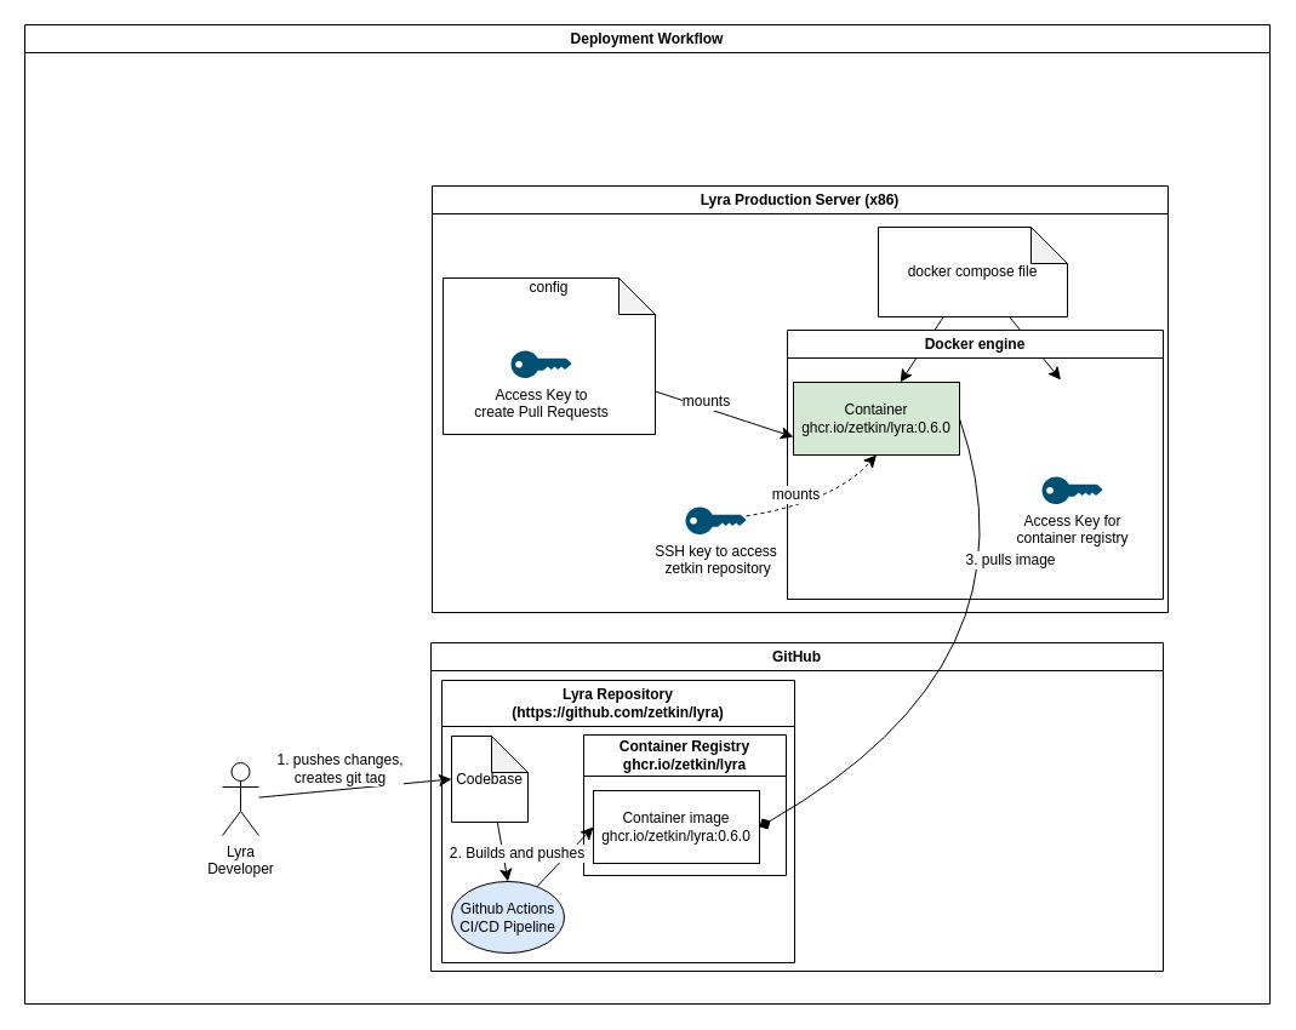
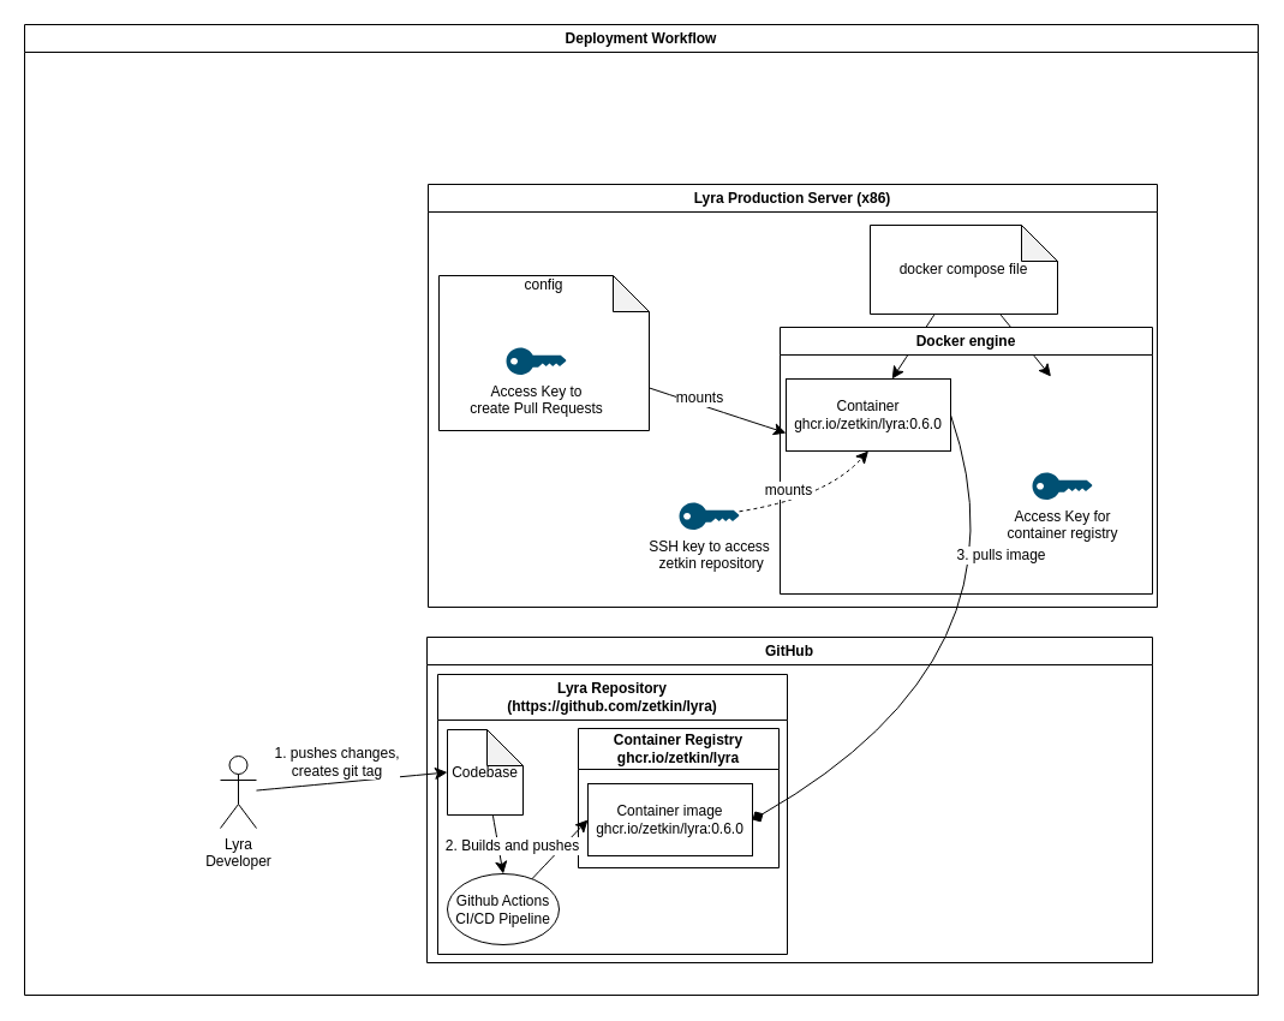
  <mxCell id="0" />
  <mxCell id="1" parent="0" />
  <mxCell id="2" value="Lyra&lt;br&gt;Developer" style="shape=umlActor;verticalLabelPosition=bottom;verticalAlign=top;html=1;outlineConnect=0;" parent="1" vertex="1"><mxGeometry x="183" y="629" width="30" height="60" as="geometry" /></mxCell>
  <mxCell id="3" value="GitHub" style="swimlane;whiteSpace=wrap;html=1;" parent="1" vertex="1"><mxGeometry x="355" y="530" width="604" height="271" as="geometry" /></mxCell>
  <mxCell id="4" value="&lt;div&gt;Lyra Repository&lt;/div&gt;&lt;div&gt;(https://github.com/zetkin/lyra)&lt;/div&gt;" style="swimlane;whiteSpace=wrap;html=1;startSize=38;" parent="3" vertex="1"><mxGeometry x="9" y="31" width="291" height="233" as="geometry" /></mxCell>
  <mxCell id="5" style="edgeStyle=none;curved=1;rounded=0;orthogonalLoop=1;jettySize=auto;html=1;entryX=0.5;entryY=0;entryDx=0;entryDy=0;fontSize=12;startSize=8;endSize=8;" parent="4" source="6" target="11" edge="1"><mxGeometry relative="1" as="geometry" /></mxCell>
  <mxCell id="6" value="Codebase" style="shape=note;whiteSpace=wrap;html=1;backgroundOutline=1;darkOpacity=0.05;" parent="4" vertex="1"><mxGeometry x="8" y="46" width="63" height="71" as="geometry" /></mxCell>
  <mxCell id="7" value="Container Registry&lt;br&gt;ghcr.io/zetkin/lyra" style="swimlane;whiteSpace=wrap;html=1;startSize=34;" parent="4" vertex="1"><mxGeometry x="117" y="45" width="167" height="116" as="geometry" /></mxCell>
  <mxCell id="8" value="Container image&lt;br&gt;ghcr.io/zetkin/lyra:0.6.0" style="rounded=0;whiteSpace=wrap;html=1;" parent="7" vertex="1"><mxGeometry x="8" y="46" width="137" height="60" as="geometry" /></mxCell>
  <mxCell id="9" style="edgeStyle=none;curved=1;rounded=0;orthogonalLoop=1;jettySize=auto;html=1;entryX=0;entryY=0.5;entryDx=0;entryDy=0;fontSize=12;startSize=8;endSize=8;" parent="4" source="11" target="8" edge="1"><mxGeometry relative="1" as="geometry" /></mxCell>
  <mxCell id="10" value="2. Builds and pushes" style="edgeLabel;html=1;align=center;verticalAlign=middle;resizable=0;points=[];fontSize=12;" parent="9" vertex="1" connectable="0"><mxGeometry x="-0.334" y="2" relative="1" as="geometry"><mxPoint x="-31" y="-10" as="offset" /></mxGeometry></mxCell>
- <mxCell id="11" value="Github Actions&lt;br&gt;CI/CD Pipeline" style="ellipse;whiteSpace=wrap;html=1;fillColor=#dae8fc;" parent="4" vertex="1"><mxGeometry x="8" y="166" width="93" height="59" as="geometry" /></mxCell>
+ <mxCell id="11" value="Github Actions&lt;br&gt;CI/CD Pipeline" style="ellipse;whiteSpace=wrap;html=1;" parent="4" vertex="1"><mxGeometry x="8" y="166" width="93" height="59" as="geometry" /></mxCell>
  <mxCell id="12" style="edgeStyle=none;curved=1;rounded=0;orthogonalLoop=1;jettySize=auto;html=1;entryX=1;entryY=0.5;entryDx=0;entryDy=0;fontSize=12;startSize=8;endSize=8;" parent="4" source="11" target="11" edge="1"><mxGeometry relative="1" as="geometry" /></mxCell>
  <mxCell id="13" style="edgeStyle=none;curved=1;rounded=0;orthogonalLoop=1;jettySize=auto;html=1;entryX=0;entryY=0.5;entryDx=0;entryDy=0;entryPerimeter=0;fontSize=12;startSize=8;endSize=8;" parent="1" source="2" target="6" edge="1"><mxGeometry relative="1" as="geometry" /></mxCell>
  <mxCell id="14" value="1. pushes changes,&lt;br&gt;creates git tag" style="edgeLabel;html=1;align=center;verticalAlign=middle;resizable=0;points=[];fontSize=12;" parent="13" vertex="1" connectable="0"><mxGeometry x="-0.361" y="3" relative="1" as="geometry"><mxPoint x="16" y="-16" as="offset" /></mxGeometry></mxCell>
  <mxCell id="15" value="Lyra Production Server (x86)" style="swimlane;whiteSpace=wrap;html=1;" parent="1" vertex="1"><mxGeometry x="356" y="153" width="607" height="352" as="geometry" /></mxCell>
  <mxCell id="16" style="edgeStyle=none;curved=1;rounded=0;orthogonalLoop=1;jettySize=auto;html=1;entryX=0;entryY=0.75;entryDx=0;entryDy=0;fontSize=12;startSize=8;endSize=8;" parent="15" source="18" target="24" edge="1"><mxGeometry relative="1" as="geometry"><Array as="points"><mxPoint x="255" y="193" /></Array></mxGeometry></mxCell>
  <mxCell id="17" value="mounts" style="edgeLabel;html=1;align=center;verticalAlign=middle;resizable=0;points=[];fontSize=12;" parent="16" vertex="1" connectable="0"><mxGeometry x="-0.298" y="5" relative="1" as="geometry"><mxPoint as="offset" /></mxGeometry></mxCell>
  <mxCell id="18" value="config&lt;br&gt;&lt;br&gt;&lt;br&gt;&lt;br&gt;&lt;br&gt;&lt;br&gt;&lt;br&gt;&lt;br&gt;&lt;div&gt;&lt;br/&gt;&lt;/div&gt;" style="shape=note;whiteSpace=wrap;html=1;backgroundOutline=1;darkOpacity=0.05;" parent="15" vertex="1"><mxGeometry x="9" y="76" width="175" height="129" as="geometry" /></mxCell>
  <mxCell id="19" value="Access Key to &lt;br&gt;create Pull Requests" style="points=[[0,0.5,0],[0.24,0,0],[0.5,0.28,0],[0.995,0.475,0],[0.5,0.72,0],[0.24,1,0]];verticalLabelPosition=bottom;sketch=0;html=1;verticalAlign=top;aspect=fixed;align=center;pointerEvents=1;shape=mxgraph.cisco19.key;fillColor=#005073;strokeColor=none;" parent="15" vertex="1"><mxGeometry x="65" y="136" width="50" height="22.5" as="geometry" /></mxCell>
  <mxCell id="20" style="edgeStyle=none;curved=1;rounded=0;orthogonalLoop=1;jettySize=auto;html=1;fontSize=12;startSize=8;endSize=8;" parent="15" source="22" target="24" edge="1"><mxGeometry relative="1" as="geometry" /></mxCell>
  <mxCell id="21" style="edgeStyle=none;curved=1;rounded=0;orthogonalLoop=1;jettySize=auto;html=1;entryX=0.5;entryY=0;entryDx=0;entryDy=0;fontSize=12;startSize=8;endSize=8;" parent="15" source="22" edge="1"><mxGeometry relative="1" as="geometry"><mxPoint x="518.5" y="160" as="targetPoint" /></mxGeometry></mxCell>
  <mxCell id="22" value="docker compose file" style="shape=note;whiteSpace=wrap;html=1;backgroundOutline=1;darkOpacity=0.05;" parent="15" vertex="1"><mxGeometry x="368" y="34" width="156" height="74" as="geometry" /></mxCell>
  <mxCell id="23" value="Docker engine" style="swimlane;whiteSpace=wrap;html=1;" parent="15" vertex="1"><mxGeometry x="293" y="119" width="310" height="222" as="geometry" /></mxCell>
- <mxCell id="24" value="Container&lt;br&gt;ghcr.io/zetkin/lyra:0.6.0" style="rounded=0;whiteSpace=wrap;html=1;fillColor=#d5e8d4;" parent="23" vertex="1"><mxGeometry x="5" y="43" width="137" height="60" as="geometry" /></mxCell>
+ <mxCell id="24" value="Container&lt;br&gt;ghcr.io/zetkin/lyra:0.6.0" style="rounded=0;whiteSpace=wrap;html=1;" parent="23" vertex="1"><mxGeometry x="5" y="43" width="137" height="60" as="geometry" /></mxCell>
  <mxCell id="25" value="Access Key for &lt;br&gt;container registry" style="points=[[0,0.5,0],[0.24,0,0],[0.5,0.28,0],[0.995,0.475,0],[0.5,0.72,0],[0.24,1,0]];verticalLabelPosition=bottom;sketch=0;html=1;verticalAlign=top;aspect=fixed;align=center;pointerEvents=1;shape=mxgraph.cisco19.key;fillColor=#005073;strokeColor=none;" parent="23" vertex="1"><mxGeometry x="210" y="121" width="50" height="22.5" as="geometry" /></mxCell>
  <mxCell id="26" style="edgeStyle=none;curved=1;rounded=0;orthogonalLoop=1;jettySize=auto;html=1;entryX=0.5;entryY=1;entryDx=0;entryDy=0;fontSize=12;startSize=8;endSize=8;dashed=1;" parent="15" source="28" target="24" edge="1"><mxGeometry relative="1" as="geometry"><Array as="points"><mxPoint x="331" y="261" /></Array></mxGeometry></mxCell>
  <mxCell id="27" value="mounts" style="edgeLabel;html=1;align=center;verticalAlign=middle;resizable=0;points=[];fontSize=12;" parent="26" vertex="1" connectable="0"><mxGeometry x="-0.31" y="11" relative="1" as="geometry"><mxPoint as="offset" /></mxGeometry></mxCell>
  <mxCell id="28" value="SSH key to access&lt;div&gt;&amp;nbsp;zetkin repository&lt;/div&gt;" style="points=[[0,0.5,0],[0.24,0,0],[0.5,0.28,0],[0.995,0.475,0],[0.5,0.72,0],[0.24,1,0]];verticalLabelPosition=bottom;sketch=0;html=1;verticalAlign=top;aspect=fixed;align=center;pointerEvents=1;shape=mxgraph.cisco19.key;fillColor=#005073;strokeColor=none;" parent="15" vertex="1"><mxGeometry x="209" y="265" width="50" height="22.5" as="geometry" /></mxCell>
  <mxCell id="29" style="edgeStyle=none;curved=1;rounded=0;orthogonalLoop=1;jettySize=auto;html=1;entryX=1;entryY=0.5;entryDx=0;entryDy=0;fontSize=12;startSize=8;endSize=8;exitX=1;exitY=0.5;exitDx=0;exitDy=0;endArrow=diamond;" parent="1" source="24" target="8" edge="1"><mxGeometry relative="1" as="geometry"><Array as="points"><mxPoint x="861" y="547" /></Array></mxGeometry></mxCell>
  <mxCell id="30" value="3. pulls image" style="edgeLabel;html=1;align=center;verticalAlign=middle;resizable=0;points=[];fontSize=12;" parent="29" vertex="1" connectable="0"><mxGeometry x="-0.487" y="1" relative="1" as="geometry"><mxPoint as="offset" /></mxGeometry></mxCell>
  <mxCell id="31" value="Deployment Workflow" style="swimlane;whiteSpace=wrap;html=1;" parent="1" vertex="1"><mxGeometry x="20" y="20" width="1027" height="808" as="geometry" /></mxCell>
